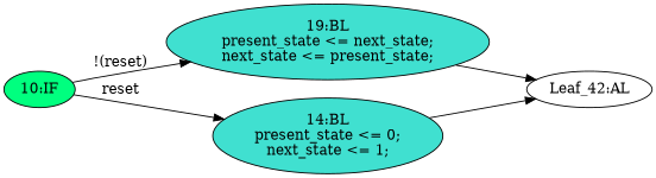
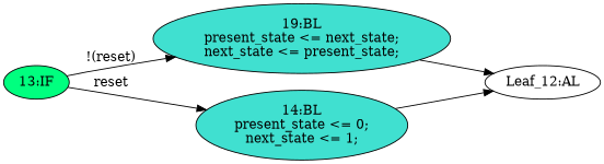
  strict digraph {
    rankdir=LR
    node [fillcolor=turquoise style=filled typ=Block]
    edge [cond="[]" lineno=None]
    n1 [ast="<pyverilog.vparser.ast.Block object at 0x7fe7b1b33750>" label="19:BL\npresent_state <= next_state;\nnext_state <= present_state;" statements="[<pyverilog.vparser.ast.NonblockingSubstitution object at 0x7fe7b1b18310>, <pyverilog.vparser.ast.NonblockingSubstitution object at 0x7fe7b1b18590>]"]
-   n2 [def_var="['present_state', 'next_state']" label="Leaf_42:AL" fillcolor="" style="" typ=""]
+   n2 [def_var="['present_state', 'next_state']" label="Leaf_12:AL" fillcolor="" style="" typ=""]
    n3 [ast="<pyverilog.vparser.ast.Block object at 0x7fe7b1b33d50>" label="14:BL\npresent_state <= 0;\nnext_state <= 1;" statements="[<pyverilog.vparser.ast.NonblockingSubstitution object at 0x7fe7b1b33a90>, <pyverilog.vparser.ast.NonblockingSubstitution object at 0x7fe7b1b33c10>]"]
-   n4 [ast="<pyverilog.vparser.ast.IfStatement object at 0x7fe7b1b33d90>" fillcolor=springgreen label="10:IF" statements="[]" typ=IfStatement]
+   n4 [ast="<pyverilog.vparser.ast.IfStatement object at 0x7fe7b1b33d90>" fillcolor=springgreen label="13:IF" statements="[]" typ=IfStatement]
    n1 -> n2
    n3 -> n2
    n4 -> n1 [cond="['reset']" label="!(reset)" lineno=13]
    n4 -> n3 [cond="['reset']" label=reset lineno=13]
  }
